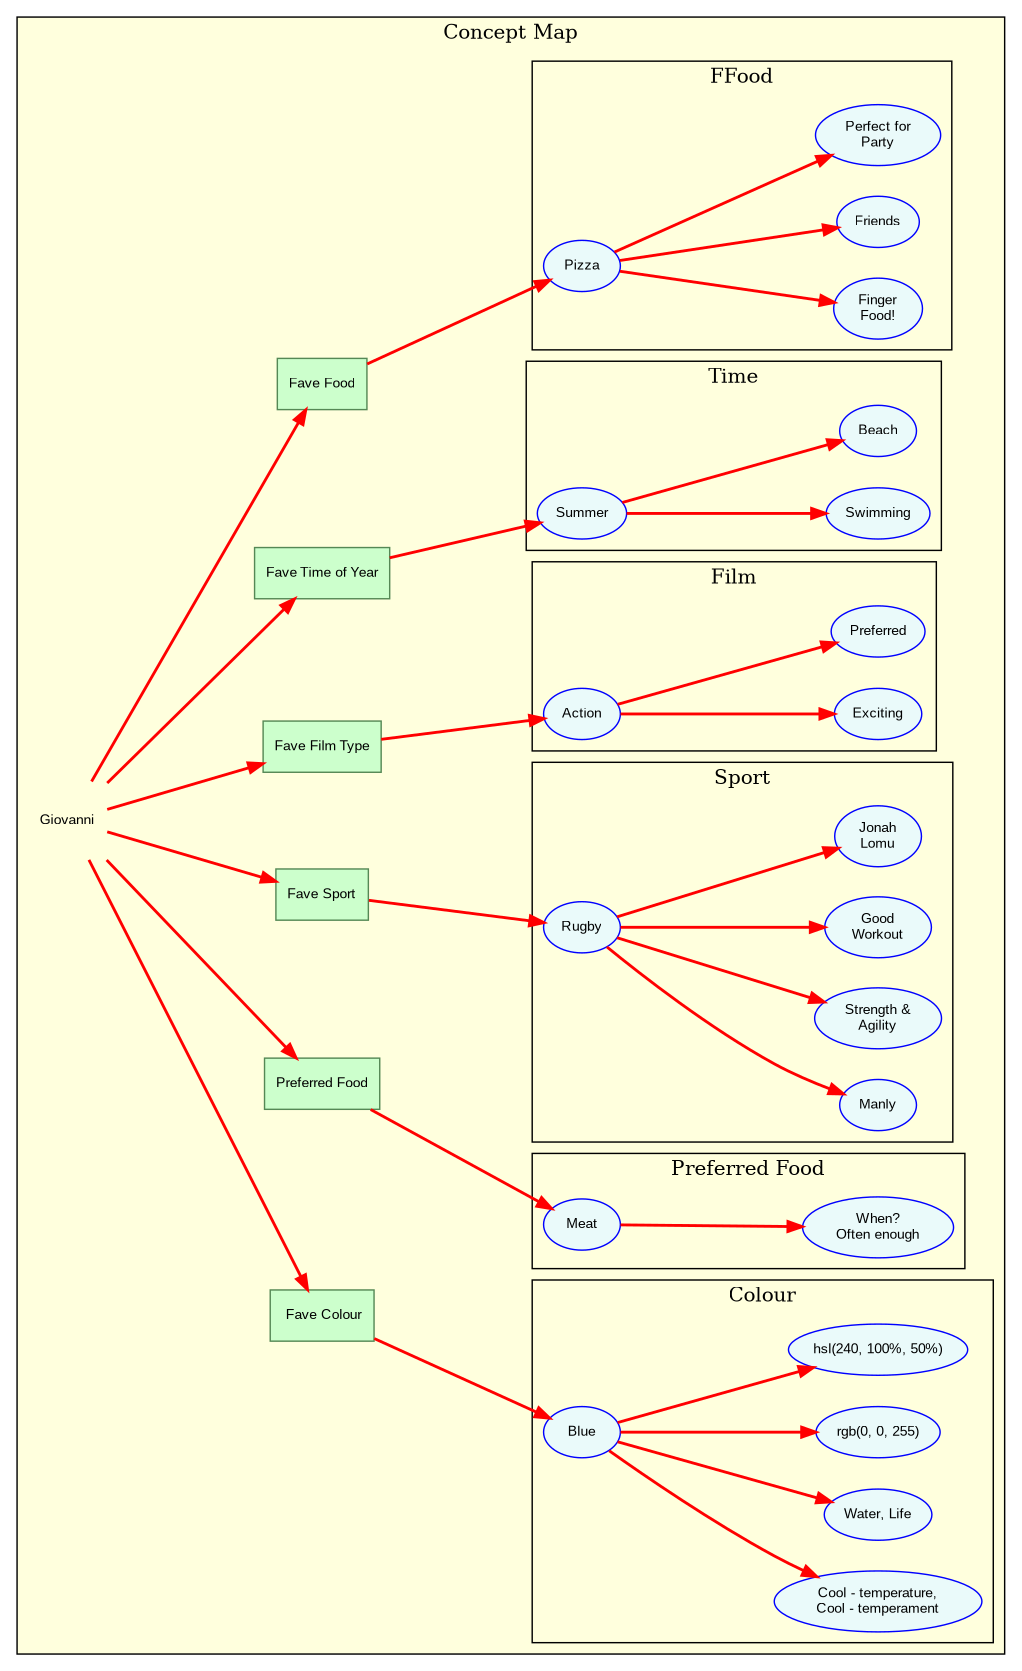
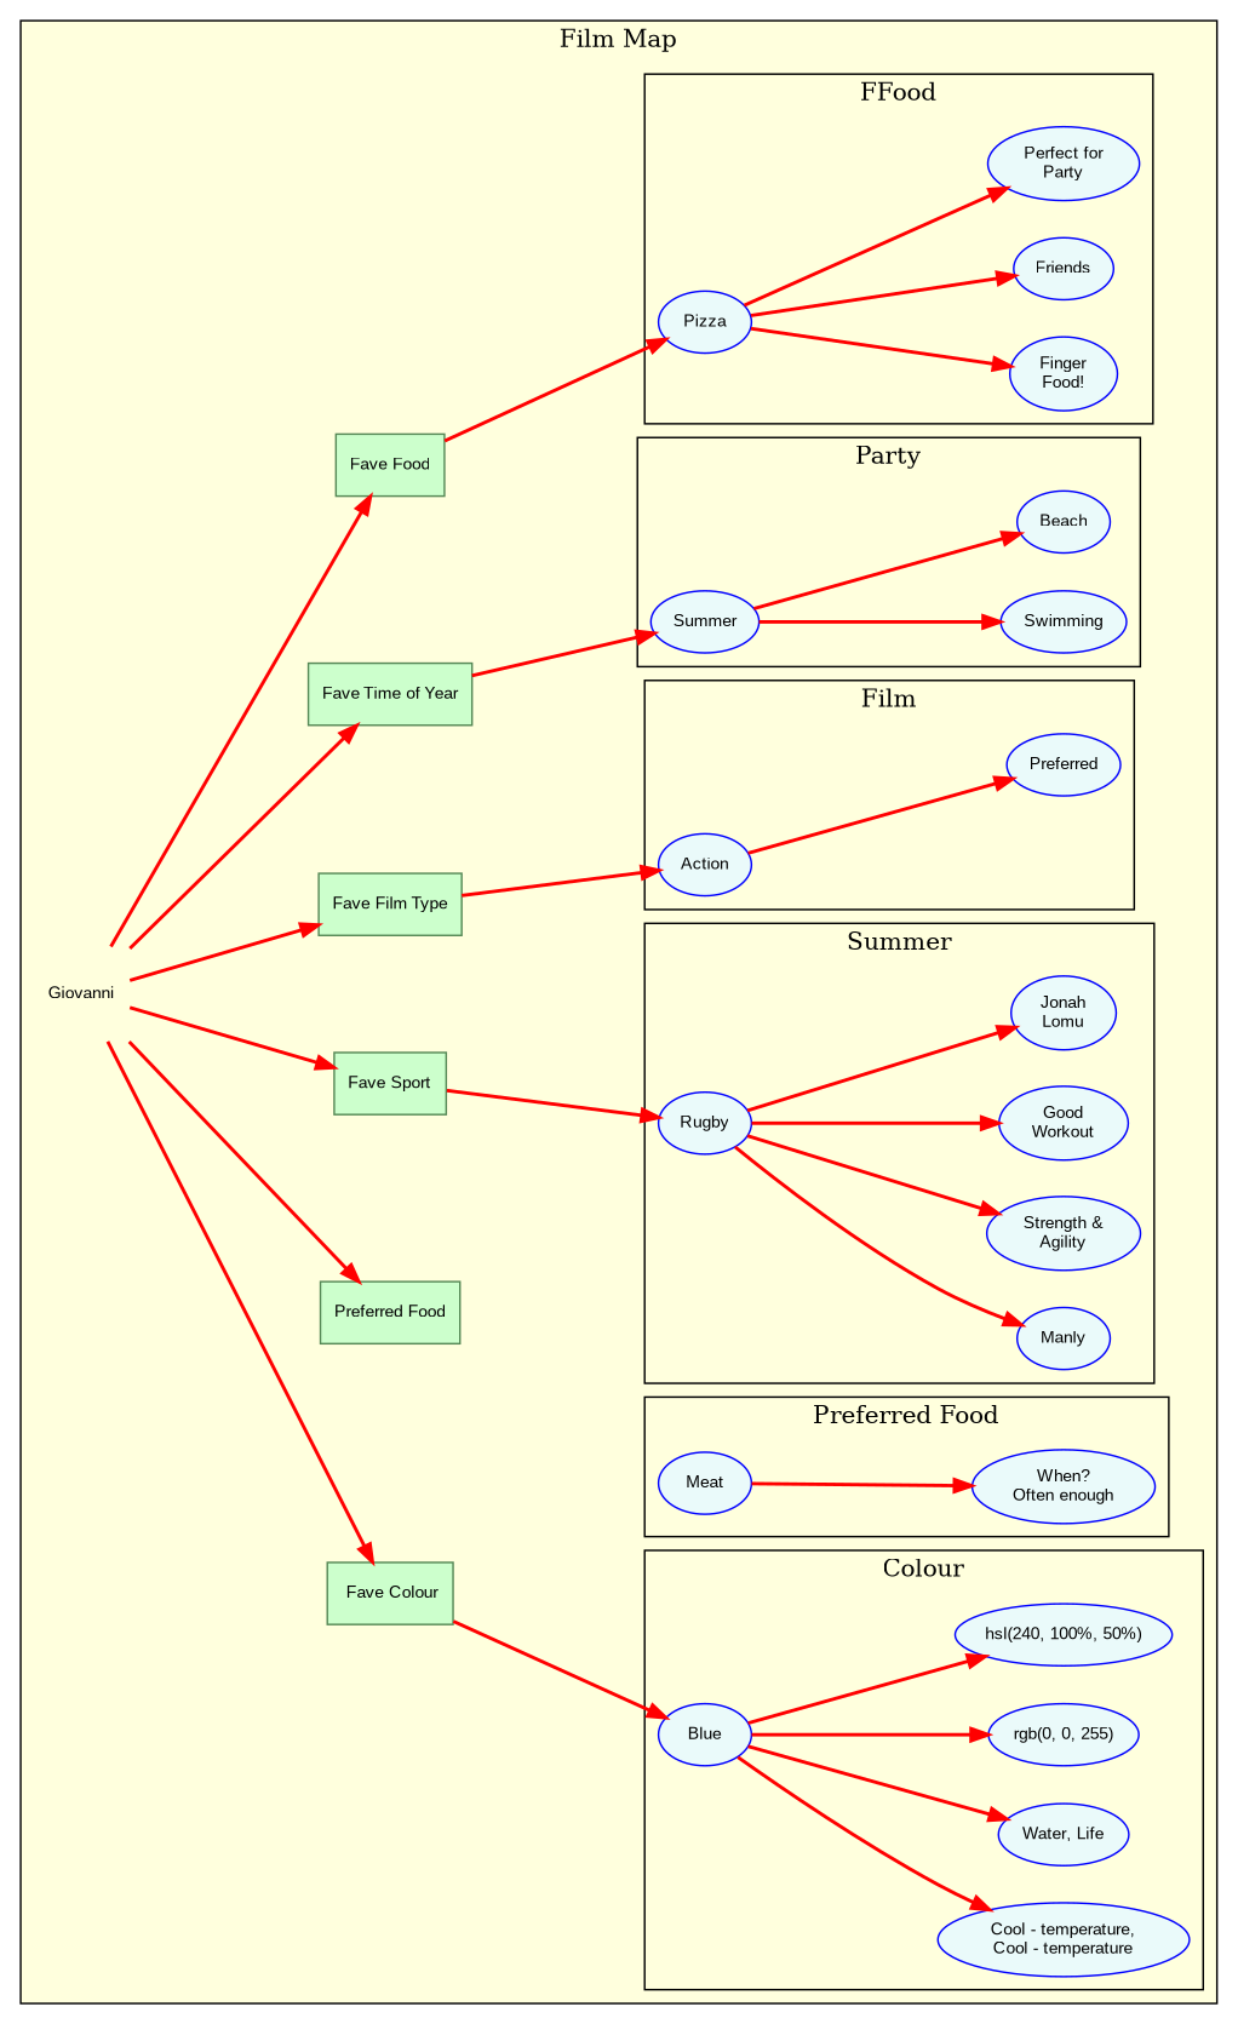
  digraph {
    nodesep=0.3
    rankdir=LR
    ranksep=1.45
    node [color="#0000ff" fillcolor="#eafafa" fontname=Arial fontsize=10 shape=ellipse style=filled]
    edge [color=red fontsize=9 style=bold]
    n1 [label=Blue]
-   n2 [label="Cool - temperature,\nCool - temperament"]
+   n2 [label="Cool - temperature,\nCool - temperature"]
    n3 [label="Water, Life"]
    n4 [label="rgb(0, 0, 255)"]
    n5 [label="hsl(240, 100%, 50%)"]
    n6 [label=Meat]
    n7 [label="When?\nOften enough"]
    n8 [label=Rugby]
    n9 [label=Manly]
    n10 [label="Strength &\nAgility"]
    n11 [label="Good\nWorkout"]
    n12 [label="Jonah\nLomu"]
    n13 [label=Action]
-   n14 [label=Exciting]
    n15 [label=Preferred]
    n16 [label=Summer]
    n17 [label=Swimming]
    n18 [label=Beach]
    n19 [label=Pizza]
    n20 [label="Finger\nFood!"]
    n21 [label=Friends]
    n22 [label="Perfect for\nParty"]
    Giovanni [color="#ffffaa" fillcolor=none height=0.77 shape=none width=.352]
    n24 [color="#558855" fillcolor="#ccffcc" label=" Fave Colour" shape=box]
    n25 [color="#558855" fillcolor="#ccffcc" label="Preferred Food" shape=box]
    n26 [color="#558855" fillcolor="#ccffcc" label="Fave Sport" shape=box]
    n27 [color="#558855" fillcolor="#ccffcc" label="Fave Film Type" shape=box]
    n28 [color="#558855" fillcolor="#ccffcc" label="Fave Time of Year" shape=box]
    n29 [color="#558855" fillcolor="#ccffcc" label="Fave Food" shape=box]
    subgraph cluster_1 {
      color=black
      fillcolor="#ffffdd"
-     label="Concept Map"
+     label="Film Map"
      style=filled
      Giovanni
      n24
      n25
      n26
      n27
      n28
      n29
      subgraph cluster_2 {
        color=black
        fillcolor="#ffffdd"
        label=Colour
        style=filled
        n1
        n2
        n3
        n4
        n5
      }
      subgraph cluster_3 {
        color=black
        fillcolor="#ffffdd"
        label="Preferred Food"
        style=filled
        n6
        n7
      }
      subgraph cluster_4 {
        color=black
        fillcolor="#ffffdd"
-       label=Sport
+       label=Summer
        style=filled
        n8
        n9
        n10
        n11
        n12
      }
      subgraph cluster_5 {
        color=black
        fillcolor="#ffffdd"
        label=Film
        style=filled
        n13
-       n14
        n15
      }
      subgraph cluster_6 {
        color=black
        fillcolor="#ffffdd"
-       label=Time
+       label=Party
        style=filled
        n16
        n17
        n18
      }
      subgraph cluster_7 {
        color=black
        fillcolor="#ffffdd"
        label=FFood
        style=filled
        n19
        n20
        n21
        n22
      }
    }
    n1 -> n2
    n1 -> n3
    n1 -> n4
    n1 -> n5
    n6 -> n7
    n8 -> n9
    n8 -> n10
    n8 -> n11
    n8 -> n12
-   n13 -> n14
    n13 -> n15
    n16 -> n17
    n16 -> n18
    n19 -> n20
    n19 -> n21
    n19 -> n22
    Giovanni -> n24
    Giovanni -> n25
    Giovanni -> n26
    Giovanni -> n27
    Giovanni -> n28
    Giovanni -> n29
    n24 -> n1
-   n25 -> n6
    n26 -> n8
    n27 -> n13
    n28 -> n16
    n29 -> n19
  }
